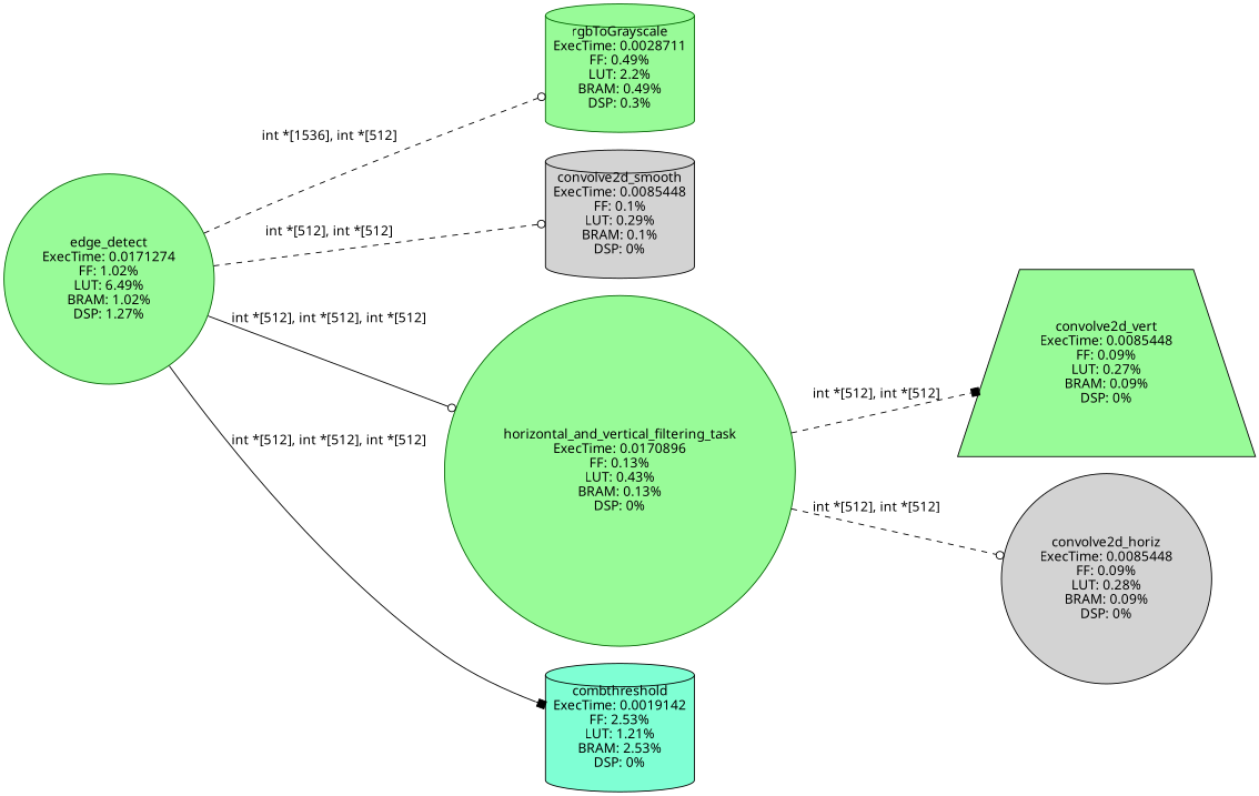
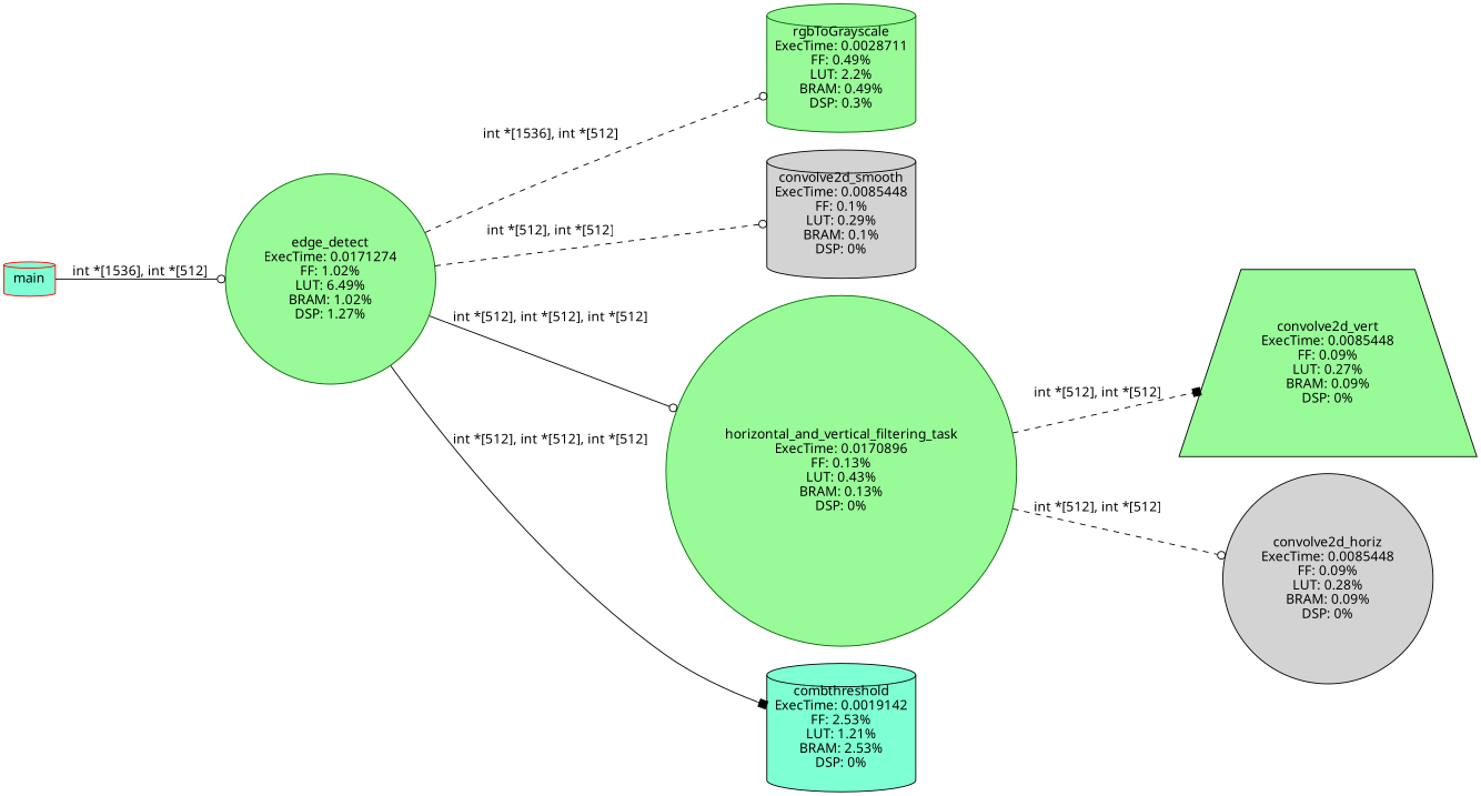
  digraph {
    rankdir=LR
    fontname="Noto Sans"
    node [shape=cylinder style=filled fillcolor=palegreen color=black fontname="Noto Sans"]
    edge [style=dashed arrowhead=odot fontname="Noto Sans"]
    n1 [label="edge_detect\nExecTime: 0.0171274\nFF: 1.02%\nLUT: 6.49%\nBRAM: 1.02%\nDSP: 1.27%" shape=circle color=darkgreen]
    n2 [label="rgbToGrayscale\nExecTime: 0.0028711\nFF: 0.49%\nLUT: 2.2%\nBRAM: 0.49%\nDSP: 0.3%" color=darkgreen]
    n3 [label="convolve2d_smooth\nExecTime: 0.0085448\nFF: 0.1%\nLUT: 0.29%\nBRAM: 0.1%\nDSP: 0%" fillcolor=lightgrey]
    n4 [label="horizontal_and_vertical_filtering_task\nExecTime: 0.0170896\nFF: 0.13%\nLUT: 0.43%\nBRAM: 0.13%\nDSP: 0%" shape=circle color=darkgreen]
    n5 [label="combthreshold\nExecTime: 0.0019142\nFF: 2.53%\nLUT: 1.21%\nBRAM: 2.53%\nDSP: 0%" fillcolor=aquamarine]
    n6 [label="convolve2d_vert\nExecTime: 0.0085448\nFF: 0.09%\nLUT: 0.27%\nBRAM: 0.09%\nDSP: 0%" shape=trapezium]
    n7 [label="convolve2d_horiz\nExecTime: 0.0085448\nFF: 0.09%\nLUT: 0.28%\nBRAM: 0.09%\nDSP: 0%" shape=circle fillcolor=lightgrey]
+   main [fillcolor=aquamarine color=red]
    n1 -> n2 [label="int *[1536], int *[512]"]
    n1 -> n3 [label="int *[512], int *[512]"]
    n1 -> n4 [label="int *[512], int *[512], int *[512]" style=solid]
    n1 -> n5 [label="int *[512], int *[512], int *[512]" style=solid arrowhead=box]
    n4 -> n6 [label="int *[512], int *[512]" arrowhead=box]
    n4 -> n7 [label="int *[512], int *[512]"]
+   main -> n1 [label="int *[1536], int *[512]" style=solid]
  }
